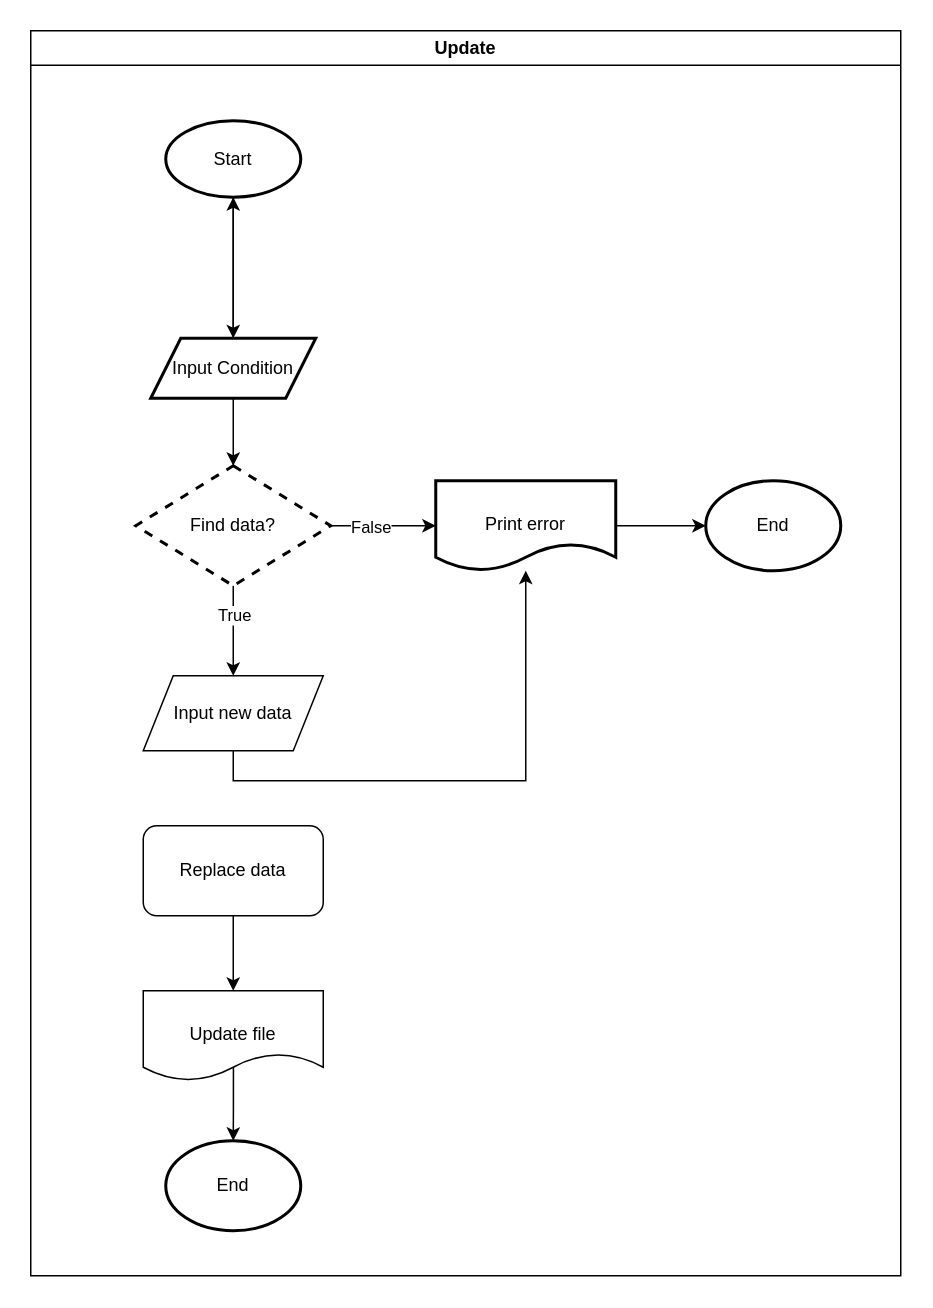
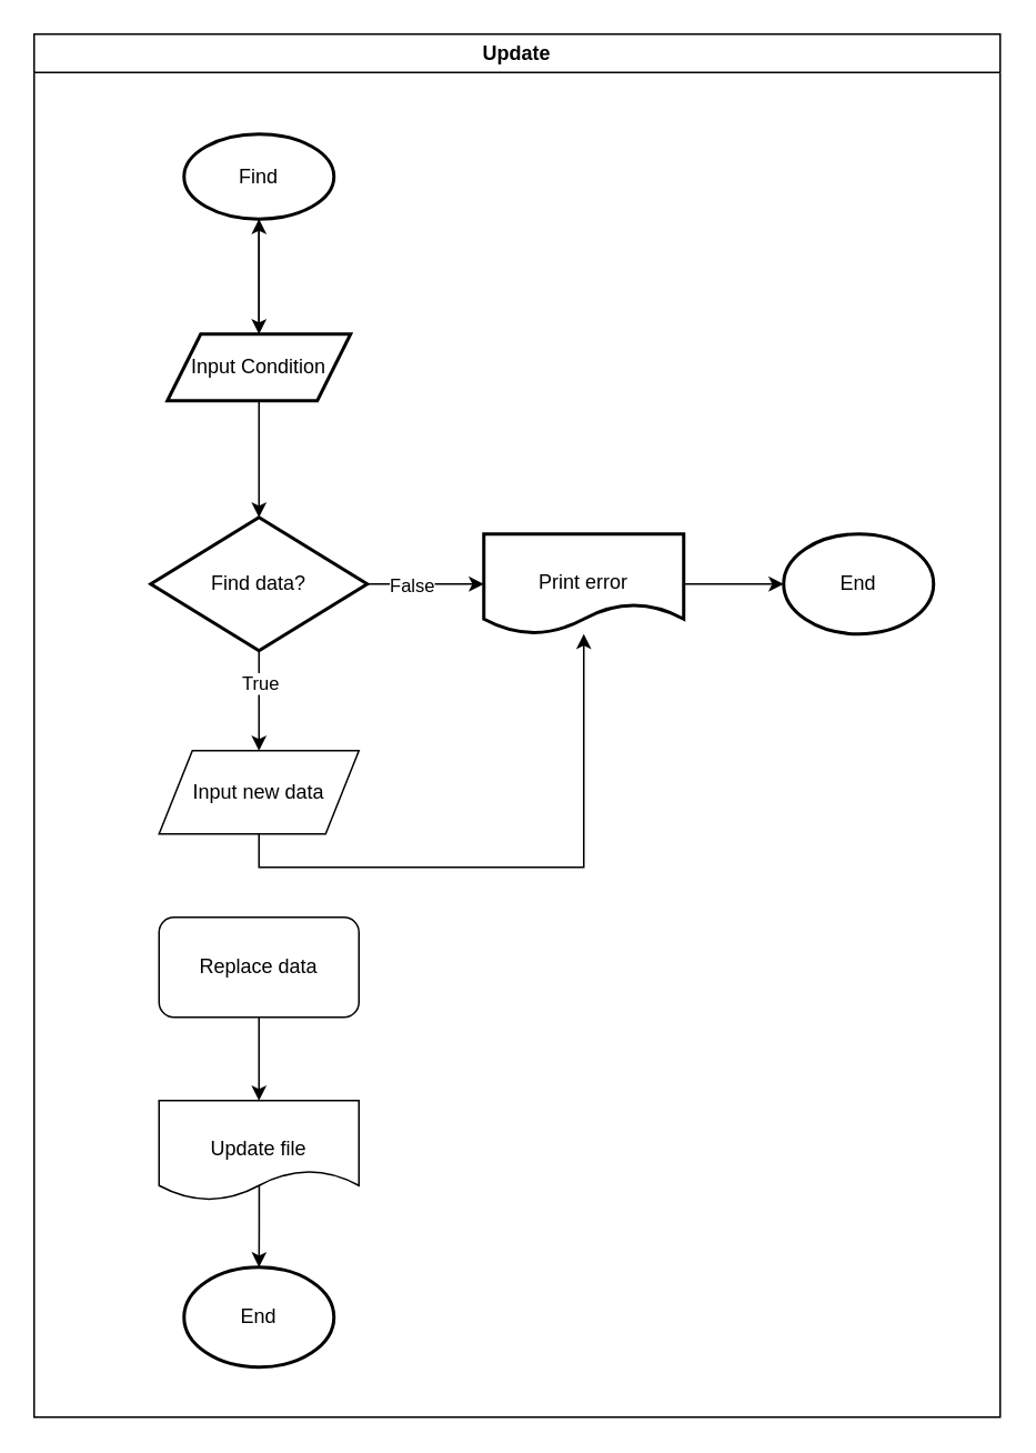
  <mxCell id="0" />
  <mxCell id="1" parent="0" />
  <mxCell id="2" value="Update" style="swimlane;whiteSpace=wrap;html=1;" parent="1" vertex="1"><mxGeometry x="20" y="20" width="580" height="830" as="geometry" /></mxCell>
  <mxCell id="3" value="" style="edgeStyle=orthogonalEdgeStyle;rounded=0;orthogonalLoop=1;jettySize=auto;html=1;" parent="2" source="4" target="7" edge="1"><mxGeometry relative="1" as="geometry" /></mxCell>
- <mxCell id="4" value="Start" style="strokeWidth=2;html=1;shape=mxgraph.flowchart.start_2;whiteSpace=wrap;" parent="2" vertex="1"><mxGeometry x="90" y="60" width="90" height="51" as="geometry" /></mxCell>
+ <mxCell id="4" value="Find" style="strokeWidth=2;html=1;shape=mxgraph.flowchart.start_2;whiteSpace=wrap;" parent="2" vertex="1"><mxGeometry x="90" y="60" width="90" height="51" as="geometry" /></mxCell>
  <mxCell id="5" value="" style="edgeStyle=orthogonalEdgeStyle;rounded=0;orthogonalLoop=1;jettySize=auto;html=1;entryX=0.5;entryY=1;entryDx=0;entryDy=0;entryPerimeter=0;exitX=0.5;exitY=0;exitDx=0;exitDy=0;" parent="2" source="7" target="4" edge="1"><mxGeometry relative="1" as="geometry" /></mxCell>
  <mxCell id="6" style="edgeStyle=orthogonalEdgeStyle;rounded=0;orthogonalLoop=1;jettySize=auto;html=1;entryX=0.5;entryY=0;entryDx=0;entryDy=0;exitX=0.5;exitY=1;exitDx=0;exitDy=0;" parent="2" source="7" target="12" edge="1"><mxGeometry relative="1" as="geometry" /></mxCell>
- <mxCell id="7" value="Input Condition" style="shape=parallelogram;perimeter=parallelogramPerimeter;whiteSpace=wrap;html=1;fixedSize=1;strokeWidth=2;" parent="2" vertex="1"><mxGeometry x="80" y="205" width="110" height="40" as="geometry" /></mxCell>
+ <mxCell id="7" value="Input Condition" style="shape=parallelogram;perimeter=parallelogramPerimeter;whiteSpace=wrap;html=1;fixedSize=1;strokeWidth=2;" parent="2" vertex="1"><mxGeometry x="80" y="180" width="110" height="40" as="geometry" /></mxCell>
  <mxCell id="8" value="" style="edgeStyle=orthogonalEdgeStyle;rounded=0;orthogonalLoop=1;jettySize=auto;html=1;exitX=1;exitY=0.5;exitDx=0;exitDy=0;entryX=0;entryY=0.5;entryDx=0;entryDy=0;" parent="2" source="12" target="14" edge="1"><mxGeometry relative="1" as="geometry" /></mxCell>
  <mxCell id="9" value="False" style="edgeLabel;html=1;align=center;verticalAlign=middle;resizable=0;points=[];" parent="8" vertex="1" connectable="0"><mxGeometry x="-0.254" relative="1" as="geometry"><mxPoint as="offset" /></mxGeometry></mxCell>
  <mxCell id="10" style="edgeStyle=orthogonalEdgeStyle;rounded=0;orthogonalLoop=1;jettySize=auto;html=1;entryX=0.5;entryY=0;entryDx=0;entryDy=0;exitX=0.5;exitY=1;exitDx=0;exitDy=0;" parent="2" source="12" target="17" edge="1"><mxGeometry relative="1" as="geometry"><mxPoint x="135" y="420" as="targetPoint" /></mxGeometry></mxCell>
  <mxCell id="11" value="True" style="edgeLabel;html=1;align=center;verticalAlign=middle;resizable=0;points=[];" vertex="1" connectable="0" parent="10"><mxGeometry x="-0.371" relative="1" as="geometry"><mxPoint as="offset" /></mxGeometry></mxCell>
- <mxCell id="12" value="Find data?" style="rhombus;whiteSpace=wrap;html=1;strokeWidth=2;dashed=1;" parent="2" vertex="1"><mxGeometry x="70" y="290" width="130" height="80" as="geometry" /></mxCell>
+ <mxCell id="12" value="Find data?" style="rhombus;whiteSpace=wrap;html=1;strokeWidth=2;" parent="2" vertex="1"><mxGeometry x="70" y="290" width="130" height="80" as="geometry" /></mxCell>
  <mxCell id="13" value="" style="edgeStyle=orthogonalEdgeStyle;rounded=0;orthogonalLoop=1;jettySize=auto;html=1;exitX=1;exitY=0.5;exitDx=0;exitDy=0;entryX=0;entryY=0.5;entryDx=0;entryDy=0;" parent="2" source="14" target="15" edge="1"><mxGeometry relative="1" as="geometry" /></mxCell>
  <mxCell id="14" value="&lt;br&gt;Print error" style="shape=document;whiteSpace=wrap;html=1;boundedLbl=1;strokeWidth=2;" parent="2" vertex="1"><mxGeometry x="270" y="300" width="120" height="60" as="geometry" /></mxCell>
  <mxCell id="15" value="End" style="ellipse;whiteSpace=wrap;html=1;strokeWidth=2;" parent="2" vertex="1"><mxGeometry x="450" y="300" width="90" height="60" as="geometry" /></mxCell>
  <mxCell id="16" style="edgeStyle=orthogonalEdgeStyle;rounded=0;orthogonalLoop=1;jettySize=auto;html=1;exitX=0.5;exitY=1;exitDx=0;exitDy=0;" parent="2" source="17" target="14" edge="1"><mxGeometry relative="1" as="geometry" /></mxCell>
  <mxCell id="17" value="Input new data" style="shape=parallelogram;perimeter=parallelogramPerimeter;whiteSpace=wrap;html=1;fixedSize=1;" parent="2" vertex="1"><mxGeometry x="75" y="430" width="120" height="50" as="geometry" /></mxCell>
  <mxCell id="18" value="Replace data" style="rounded=1;whiteSpace=wrap;html=1;" parent="2" vertex="1"><mxGeometry x="75" y="530" width="120" height="60" as="geometry" /></mxCell>
  <mxCell id="19" style="edgeStyle=orthogonalEdgeStyle;rounded=0;orthogonalLoop=1;jettySize=auto;html=1;entryX=0.5;entryY=0;entryDx=0;entryDy=0;exitX=0.501;exitY=0.845;exitDx=0;exitDy=0;exitPerimeter=0;" parent="2" source="20" target="22" edge="1"><mxGeometry relative="1" as="geometry" /></mxCell>
  <mxCell id="20" value="&lt;br&gt;Update file" style="shape=document;whiteSpace=wrap;html=1;boundedLbl=1;" parent="2" vertex="1"><mxGeometry x="75" y="640" width="120" height="60" as="geometry" /></mxCell>
  <mxCell id="21" style="edgeStyle=orthogonalEdgeStyle;rounded=0;orthogonalLoop=1;jettySize=auto;html=1;entryX=0.5;entryY=0;entryDx=0;entryDy=0;exitX=0.5;exitY=1;exitDx=0;exitDy=0;" parent="2" source="18" target="20" edge="1"><mxGeometry relative="1" as="geometry"><mxPoint x="135" y="630" as="targetPoint" /><mxPoint x="135" y="590" as="sourcePoint" /></mxGeometry></mxCell>
  <mxCell id="22" value="End" style="ellipse;whiteSpace=wrap;html=1;strokeWidth=2;" parent="2" vertex="1"><mxGeometry x="90" y="740" width="90" height="60" as="geometry" /></mxCell>
